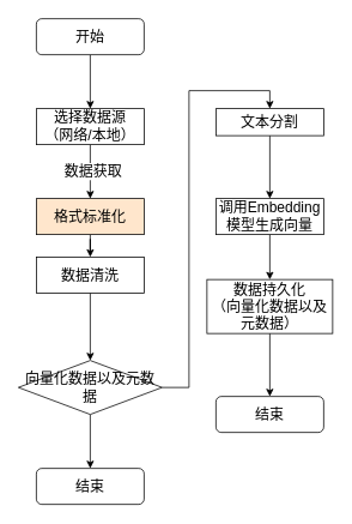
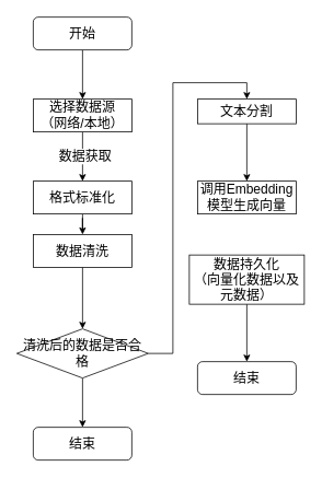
  <mxCell id="0" />
  <mxCell id="1" parent="0" />
  <mxCell id="2" style="edgeStyle=orthogonalEdgeStyle;rounded=0;orthogonalLoop=1;jettySize=auto;html=1;fontSize=16;" edge="1" parent="1" source="3" target="6"><mxGeometry relative="1" as="geometry" /></mxCell>
  <mxCell id="3" value="开始" style="rounded=1;whiteSpace=wrap;html=1;fontSize=16;" vertex="1" parent="1"><mxGeometry x="40" y="20" width="120" height="40" as="geometry" /></mxCell>
  <mxCell id="4" style="edgeStyle=orthogonalEdgeStyle;rounded=0;orthogonalLoop=1;jettySize=auto;html=1;entryX=0.5;entryY=0;entryDx=0;entryDy=0;fontSize=16;" edge="1" parent="1" source="6" target="8"><mxGeometry relative="1" as="geometry" /></mxCell>
  <mxCell id="5" value="数据获取" style="edgeLabel;html=1;align=center;verticalAlign=middle;resizable=0;points=[];fontSize=16;" vertex="1" connectable="0" parent="4"><mxGeometry x="-0.017" y="2" relative="1" as="geometry"><mxPoint as="offset" /></mxGeometry></mxCell>
  <mxCell id="6" value="选择数据源&lt;div&gt;（网络/本地）&lt;/div&gt;" style="rounded=0;whiteSpace=wrap;html=1;fontSize=16;" vertex="1" parent="1"><mxGeometry x="40" y="120" width="120" height="40" as="geometry" /></mxCell>
  <mxCell id="7" style="edgeStyle=orthogonalEdgeStyle;rounded=0;orthogonalLoop=1;jettySize=auto;html=1;entryX=0.5;entryY=0;entryDx=0;entryDy=0;fontSize=16;" edge="1" parent="1" source="8" target="10"><mxGeometry relative="1" as="geometry" /></mxCell>
- <mxCell id="8" value="格式标准化" style="rounded=0;whiteSpace=wrap;html=1;fontSize=16;fillColor=#ffe6cc;" vertex="1" parent="1"><mxGeometry x="40" y="220" width="120" height="40" as="geometry" /></mxCell>
+ <mxCell id="8" value="格式标准化" style="rounded=0;whiteSpace=wrap;html=1;fontSize=16;" vertex="1" parent="1"><mxGeometry x="40" y="220" width="120" height="40" as="geometry" /></mxCell>
  <mxCell id="9" style="edgeStyle=orthogonalEdgeStyle;rounded=0;orthogonalLoop=1;jettySize=auto;html=1;entryX=0.5;entryY=0;entryDx=0;entryDy=0;fontSize=16;" edge="1" parent="1" source="10" target="13"><mxGeometry relative="1" as="geometry" /></mxCell>
  <mxCell id="10" value="数据清洗" style="rounded=0;whiteSpace=wrap;html=1;fontSize=16;" vertex="1" parent="1"><mxGeometry x="40" y="285" width="120" height="40" as="geometry" /></mxCell>
  <mxCell id="11" style="edgeStyle=orthogonalEdgeStyle;rounded=0;orthogonalLoop=1;jettySize=auto;html=1;entryX=0.5;entryY=0;entryDx=0;entryDy=0;fontSize=16;" edge="1" parent="1" source="13" target="14"><mxGeometry relative="1" as="geometry" /></mxCell>
  <mxCell id="12" style="edgeStyle=orthogonalEdgeStyle;rounded=0;orthogonalLoop=1;jettySize=auto;html=1;entryX=0.5;entryY=0;entryDx=0;entryDy=0;fontSize=16;" edge="1" parent="1" source="13" target="16"><mxGeometry relative="1" as="geometry" /></mxCell>
- <mxCell id="13" value="向量化数据以及元数据" style="rhombus;whiteSpace=wrap;html=1;fontSize=16;" vertex="1" parent="1"><mxGeometry x="20" y="400" width="160" height="60" as="geometry" /></mxCell>
+ <mxCell id="13" value="清洗后的数据是否合格" style="rhombus;whiteSpace=wrap;html=1;fontSize=16;" vertex="1" parent="1"><mxGeometry x="20" y="400" width="160" height="60" as="geometry" /></mxCell>
  <mxCell id="14" value="结束" style="rounded=1;whiteSpace=wrap;html=1;fontSize=16;" vertex="1" parent="1"><mxGeometry x="40" y="520" width="120" height="40" as="geometry" /></mxCell>
  <mxCell id="15" style="edgeStyle=orthogonalEdgeStyle;rounded=0;orthogonalLoop=1;jettySize=auto;html=1;entryX=0.5;entryY=0;entryDx=0;entryDy=0;fontSize=16;" edge="1" parent="1" source="16" target="18"><mxGeometry relative="1" as="geometry" /></mxCell>
  <mxCell id="16" value="文本分割" style="rounded=0;whiteSpace=wrap;html=1;fontSize=16;" vertex="1" parent="1"><mxGeometry x="240" y="120" width="120" height="30" as="geometry" /></mxCell>
- <mxCell id="17" style="edgeStyle=orthogonalEdgeStyle;rounded=0;orthogonalLoop=1;jettySize=auto;html=1;entryX=0.5;entryY=0;entryDx=0;entryDy=0;fontSize=16;" edge="1" parent="1" source="18" target="20"><mxGeometry relative="1" as="geometry" /></mxCell>
  <mxCell id="18" value="调用Embedding模型生成向量" style="rounded=0;whiteSpace=wrap;html=1;fontSize=16;" vertex="1" parent="1"><mxGeometry x="240" y="220" width="120" height="40" as="geometry" /></mxCell>
  <mxCell id="19" style="edgeStyle=orthogonalEdgeStyle;rounded=0;orthogonalLoop=1;jettySize=auto;html=1;entryX=0.5;entryY=0;entryDx=0;entryDy=0;fontSize=16;" edge="1" parent="1" source="20" target="21"><mxGeometry relative="1" as="geometry" /></mxCell>
  <mxCell id="20" value="数据持久化&lt;div&gt;（向量化数据以及元数据）&lt;/div&gt;" style="rounded=0;whiteSpace=wrap;html=1;fontSize=16;" vertex="1" parent="1"><mxGeometry x="230" y="310" width="140" height="60" as="geometry" /></mxCell>
  <mxCell id="21" value="结束" style="rounded=1;whiteSpace=wrap;html=1;fontSize=16;" vertex="1" parent="1"><mxGeometry x="240" y="440" width="120" height="40" as="geometry" /></mxCell>
